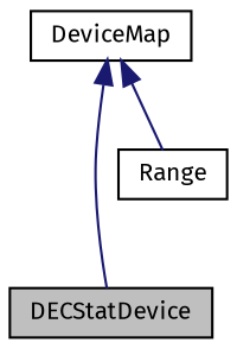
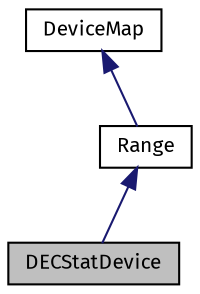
  digraph {
    fontname="Fira Sans"
    node [color=black fillcolor=white fontname="Fira Sans" fontsize=10 shape=record style=filled]
    edge [color=midnightblue dir=back fontname="Fira Sans" fontsize=10 labelfontname=FreeSans labelfontsize=10 style=solid]
    n1 [fillcolor=grey75 fontcolor=black height=0.2 label=DECStatDevice width=0.4]
    n2 [height=0.2 label=DeviceMap width=0.4]
    n3 [height=0.2 label=Range width=0.4]
-   n2 -> n1
+   n3 -> n1
    n2 -> n3
  }
